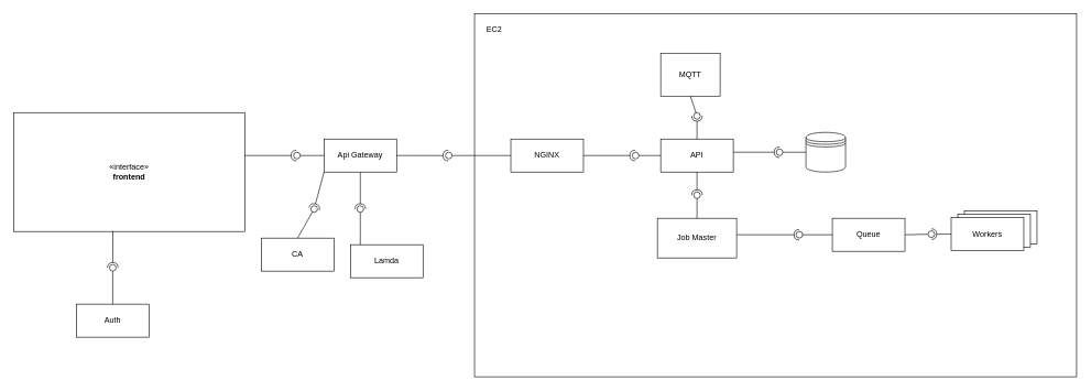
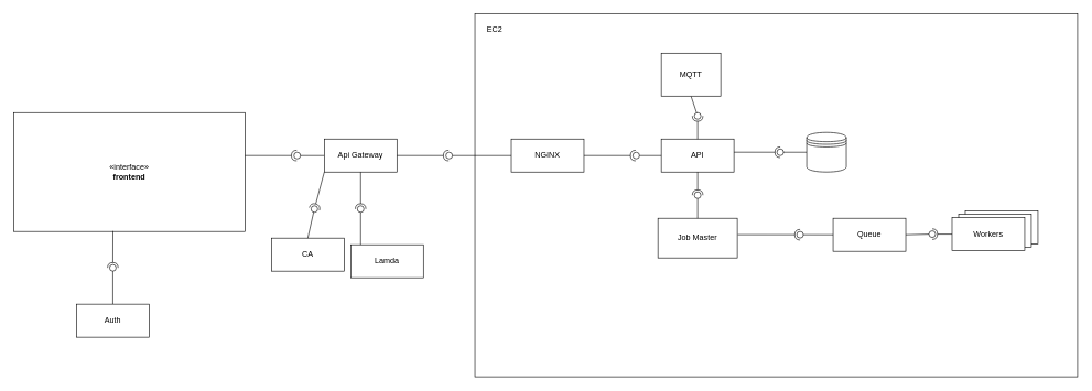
  <mxCell id="0" />
  <mxCell id="1" parent="0" />
  <mxCell id="2" value="«interface»&lt;br&gt;&lt;b&gt;frontend&lt;/b&gt;" style="html=1;whiteSpace=wrap;" vertex="1" parent="1"><mxGeometry x="20" y="170" width="350" height="180" as="geometry" /></mxCell>
  <mxCell id="3" value="" style="rounded=0;orthogonalLoop=1;jettySize=auto;html=1;endArrow=halfCircle;endFill=0;endSize=6;strokeWidth=1;sketch=0;exitX=0.429;exitY=0.996;exitDx=0;exitDy=0;exitPerimeter=0;" edge="1" target="5" parent="1" source="2"><mxGeometry relative="1" as="geometry"><mxPoint x="190" y="405" as="sourcePoint" /></mxGeometry></mxCell>
  <mxCell id="4" value="" style="rounded=0;orthogonalLoop=1;jettySize=auto;html=1;endArrow=oval;endFill=0;sketch=0;sourcePerimeterSpacing=0;targetPerimeterSpacing=0;endSize=10;exitX=0.5;exitY=0;exitDx=0;exitDy=0;" edge="1" target="5" parent="1" source="6"><mxGeometry relative="1" as="geometry"><mxPoint x="150" y="405" as="sourcePoint" /></mxGeometry></mxCell>
  <mxCell id="5" value="" style="ellipse;whiteSpace=wrap;html=1;align=center;aspect=fixed;fillColor=none;strokeColor=none;resizable=0;perimeter=centerPerimeter;rotatable=0;allowArrows=0;points=[];outlineConnect=1;" vertex="1" parent="1"><mxGeometry x="165" y="400" width="10" height="10" as="geometry" /></mxCell>
  <mxCell id="6" value="Auth" style="html=1;whiteSpace=wrap;" vertex="1" parent="1"><mxGeometry x="115" y="460" width="110" height="50" as="geometry" /></mxCell>
  <mxCell id="7" value="" style="rounded=0;orthogonalLoop=1;jettySize=auto;html=1;endArrow=halfCircle;endFill=0;endSize=6;strokeWidth=1;sketch=0;exitX=1.005;exitY=0.361;exitDx=0;exitDy=0;exitPerimeter=0;" edge="1" parent="1"><mxGeometry relative="1" as="geometry"><mxPoint x="370" y="234.98" as="sourcePoint" /><mxPoint x="448.25" y="235" as="targetPoint" /></mxGeometry></mxCell>
  <mxCell id="8" value="" style="rounded=0;orthogonalLoop=1;jettySize=auto;html=1;endArrow=oval;endFill=0;sketch=0;sourcePerimeterSpacing=0;targetPerimeterSpacing=0;endSize=10;" edge="1" target="9" parent="1"><mxGeometry relative="1" as="geometry"><mxPoint x="490" y="235" as="sourcePoint" /></mxGeometry></mxCell>
  <mxCell id="9" value="" style="ellipse;whiteSpace=wrap;html=1;align=center;aspect=fixed;fillColor=none;strokeColor=none;resizable=0;perimeter=centerPerimeter;rotatable=0;allowArrows=0;points=[];outlineConnect=1;" vertex="1" parent="1"><mxGeometry x="444" y="230" width="10" height="10" as="geometry" /></mxCell>
  <mxCell id="10" value="Api Gateway" style="html=1;whiteSpace=wrap;" vertex="1" parent="1"><mxGeometry x="490" y="210" width="110" height="50" as="geometry" /></mxCell>
  <mxCell id="11" value="" style="rounded=0;orthogonalLoop=1;jettySize=auto;html=1;endArrow=halfCircle;endFill=0;endSize=6;strokeWidth=1;sketch=0;exitX=0.429;exitY=0.996;exitDx=0;exitDy=0;exitPerimeter=0;" edge="1" parent="1" target="13"><mxGeometry relative="1" as="geometry"><mxPoint x="545" y="260" as="sourcePoint" /></mxGeometry></mxCell>
  <mxCell id="12" value="" style="rounded=0;orthogonalLoop=1;jettySize=auto;html=1;endArrow=oval;endFill=0;sketch=0;sourcePerimeterSpacing=0;targetPerimeterSpacing=0;endSize=10;exitX=0.5;exitY=0;exitDx=0;exitDy=0;" edge="1" parent="1" target="13"><mxGeometry relative="1" as="geometry"><mxPoint x="545" y="371" as="sourcePoint" /></mxGeometry></mxCell>
  <mxCell id="13" value="" style="ellipse;whiteSpace=wrap;html=1;align=center;aspect=fixed;fillColor=none;strokeColor=none;resizable=0;perimeter=centerPerimeter;rotatable=0;allowArrows=0;points=[];outlineConnect=1;" vertex="1" parent="1"><mxGeometry x="540" y="311" width="10" height="10" as="geometry" /></mxCell>
- <mxCell id="14" value="CA" style="html=1;whiteSpace=wrap;" vertex="1" parent="1"><mxGeometry x="395" y="360" width="110" height="50" as="geometry" /></mxCell>
+ <mxCell id="14" value="CA" style="html=1;whiteSpace=wrap;" vertex="1" parent="1"><mxGeometry x="410" y="360" width="110" height="50" as="geometry" /></mxCell>
  <mxCell id="15" value="" style="rounded=0;orthogonalLoop=1;jettySize=auto;html=1;endArrow=halfCircle;endFill=0;endSize=6;strokeWidth=1;sketch=0;exitX=0;exitY=1;exitDx=0;exitDy=0;entryX=0.597;entryY=-0.024;entryDx=0;entryDy=0;entryPerimeter=0;" edge="1" parent="1" target="17" source="10"><mxGeometry relative="1" as="geometry"><mxPoint x="625" y="259" as="sourcePoint" /><mxPoint x="460" y="310" as="targetPoint" /></mxGeometry></mxCell>
  <mxCell id="16" value="" style="rounded=0;orthogonalLoop=1;jettySize=auto;html=1;endArrow=oval;endFill=0;sketch=0;sourcePerimeterSpacing=0;targetPerimeterSpacing=0;endSize=10;exitX=0.5;exitY=0;exitDx=0;exitDy=0;" edge="1" parent="1" target="17" source="14"><mxGeometry relative="1" as="geometry"><mxPoint x="625" y="370" as="sourcePoint" /></mxGeometry></mxCell>
  <mxCell id="17" value="" style="ellipse;whiteSpace=wrap;html=1;align=center;aspect=fixed;fillColor=none;strokeColor=none;resizable=0;perimeter=centerPerimeter;rotatable=0;allowArrows=0;points=[];outlineConnect=1;" vertex="1" parent="1"><mxGeometry x="470" y="311" width="10" height="10" as="geometry" /></mxCell>
  <mxCell id="18" value="Lamda" style="html=1;whiteSpace=wrap;" vertex="1" parent="1"><mxGeometry x="530" y="370" width="110" height="50" as="geometry" /></mxCell>
  <mxCell id="19" value="" style="rounded=0;orthogonalLoop=1;jettySize=auto;html=1;endArrow=halfCircle;endFill=0;endSize=6;strokeWidth=1;sketch=0;exitX=1.005;exitY=0.361;exitDx=0;exitDy=0;exitPerimeter=0;" edge="1" parent="1"><mxGeometry relative="1" as="geometry"><mxPoint x="600" y="234.98" as="sourcePoint" /><mxPoint x="678.25" y="235" as="targetPoint" /></mxGeometry></mxCell>
  <mxCell id="20" value="" style="ellipse;whiteSpace=wrap;html=1;align=center;aspect=fixed;fillColor=none;strokeColor=none;resizable=0;perimeter=centerPerimeter;rotatable=0;allowArrows=0;points=[];outlineConnect=1;" vertex="1" parent="1"><mxGeometry x="674" y="230" width="10" height="10" as="geometry" /></mxCell>
  <mxCell id="21" value="" style="html=1;whiteSpace=wrap;" vertex="1" parent="1"><mxGeometry x="718" y="20" width="912" height="550" as="geometry" /></mxCell>
  <mxCell id="22" value="EC2" style="text;html=1;align=center;verticalAlign=middle;whiteSpace=wrap;rounded=0;" vertex="1" parent="1"><mxGeometry x="718" y="30" width="60" height="30" as="geometry" /></mxCell>
  <mxCell id="23" value="NGINX" style="html=1;whiteSpace=wrap;" vertex="1" parent="1"><mxGeometry x="773" y="210" width="110" height="50" as="geometry" /></mxCell>
  <mxCell id="24" value="" style="rounded=0;orthogonalLoop=1;jettySize=auto;html=1;endArrow=oval;endFill=0;sketch=0;sourcePerimeterSpacing=0;targetPerimeterSpacing=0;endSize=10;exitX=0;exitY=0.5;exitDx=0;exitDy=0;" edge="1" parent="1" target="20" source="23"><mxGeometry relative="1" as="geometry"><mxPoint x="720" y="235" as="sourcePoint" /></mxGeometry></mxCell>
  <mxCell id="25" value="" style="rounded=0;orthogonalLoop=1;jettySize=auto;html=1;endArrow=halfCircle;endFill=0;endSize=6;strokeWidth=1;sketch=0;exitX=1.005;exitY=0.361;exitDx=0;exitDy=0;exitPerimeter=0;" edge="1" parent="1"><mxGeometry relative="1" as="geometry"><mxPoint x="883" y="234.98" as="sourcePoint" /><mxPoint x="961.25" y="235" as="targetPoint" /></mxGeometry></mxCell>
  <mxCell id="26" value="" style="rounded=0;orthogonalLoop=1;jettySize=auto;html=1;endArrow=oval;endFill=0;sketch=0;sourcePerimeterSpacing=0;targetPerimeterSpacing=0;endSize=10;" edge="1" parent="1" target="27"><mxGeometry relative="1" as="geometry"><mxPoint x="1003" y="235" as="sourcePoint" /></mxGeometry></mxCell>
  <mxCell id="27" value="" style="ellipse;whiteSpace=wrap;html=1;align=center;aspect=fixed;fillColor=none;strokeColor=none;resizable=0;perimeter=centerPerimeter;rotatable=0;allowArrows=0;points=[];outlineConnect=1;" vertex="1" parent="1"><mxGeometry x="957" y="230" width="10" height="10" as="geometry" /></mxCell>
  <mxCell id="28" value="API" style="html=1;whiteSpace=wrap;" vertex="1" parent="1"><mxGeometry x="1000" y="210" width="110" height="50" as="geometry" /></mxCell>
  <mxCell id="29" value="" style="rounded=0;orthogonalLoop=1;jettySize=auto;html=1;endArrow=halfCircle;endFill=0;endSize=6;strokeWidth=1;sketch=0;exitX=0.5;exitY=0;exitDx=0;exitDy=0;" edge="1" target="31" parent="1" source="28"><mxGeometry relative="1" as="geometry"><mxPoint x="1075" y="175" as="sourcePoint" /></mxGeometry></mxCell>
  <mxCell id="30" value="" style="rounded=0;orthogonalLoop=1;jettySize=auto;html=1;endArrow=oval;endFill=0;sketch=0;sourcePerimeterSpacing=0;targetPerimeterSpacing=0;endSize=10;exitX=0.5;exitY=1;exitDx=0;exitDy=0;" edge="1" target="31" parent="1" source="32"><mxGeometry relative="1" as="geometry"><mxPoint x="1035" y="175" as="sourcePoint" /></mxGeometry></mxCell>
  <mxCell id="31" value="" style="ellipse;whiteSpace=wrap;html=1;align=center;aspect=fixed;fillColor=none;strokeColor=none;resizable=0;perimeter=centerPerimeter;rotatable=0;allowArrows=0;points=[];outlineConnect=1;" vertex="1" parent="1"><mxGeometry x="1050" y="170" width="10" height="10" as="geometry" /></mxCell>
  <mxCell id="32" value="MQTT" style="html=1;whiteSpace=wrap;" vertex="1" parent="1"><mxGeometry x="1000" y="80" width="90" height="65" as="geometry" /></mxCell>
  <mxCell id="33" value="" style="rounded=0;orthogonalLoop=1;jettySize=auto;html=1;endArrow=halfCircle;endFill=0;endSize=6;strokeWidth=1;sketch=0;exitX=1;exitY=0.399;exitDx=0;exitDy=0;exitPerimeter=0;" edge="1" parent="1" source="28"><mxGeometry relative="1" as="geometry"><mxPoint x="1200" y="215" as="sourcePoint" /><mxPoint x="1180" y="230" as="targetPoint" /></mxGeometry></mxCell>
  <mxCell id="34" value="" style="rounded=0;orthogonalLoop=1;jettySize=auto;html=1;endArrow=oval;endFill=0;sketch=0;sourcePerimeterSpacing=0;targetPerimeterSpacing=0;endSize=10;exitX=0;exitY=0.5;exitDx=0;exitDy=0;" edge="1" parent="1" source="36"><mxGeometry relative="1" as="geometry"><mxPoint x="1160" y="215" as="sourcePoint" /><mxPoint x="1180" y="230" as="targetPoint" /></mxGeometry></mxCell>
  <mxCell id="35" value="" style="ellipse;whiteSpace=wrap;html=1;align=center;aspect=fixed;fillColor=none;strokeColor=none;resizable=0;perimeter=centerPerimeter;rotatable=0;allowArrows=0;points=[];outlineConnect=1;" vertex="1" parent="1"><mxGeometry x="1175" y="210" width="10" height="10" as="geometry" /></mxCell>
  <mxCell id="36" value="" style="shape=datastore;whiteSpace=wrap;html=1;" vertex="1" parent="1"><mxGeometry x="1220" y="200" width="60" height="60" as="geometry" /></mxCell>
  <mxCell id="37" value="Job Master" style="rounded=0;whiteSpace=wrap;html=1;" vertex="1" parent="1"><mxGeometry x="995" y="330" width="120" height="60" as="geometry" /></mxCell>
  <mxCell id="38" value="" style="rounded=0;orthogonalLoop=1;jettySize=auto;html=1;endArrow=halfCircle;endFill=0;endSize=6;strokeWidth=1;sketch=0;exitX=0.5;exitY=1;exitDx=0;exitDy=0;" edge="1" target="40" parent="1" source="28"><mxGeometry relative="1" as="geometry"><mxPoint x="1070" y="295" as="sourcePoint" /></mxGeometry></mxCell>
  <mxCell id="39" value="" style="rounded=0;orthogonalLoop=1;jettySize=auto;html=1;endArrow=oval;endFill=0;sketch=0;sourcePerimeterSpacing=0;targetPerimeterSpacing=0;endSize=10;entryX=0.878;entryY=0.544;entryDx=0;entryDy=0;entryPerimeter=0;exitX=0.5;exitY=0;exitDx=0;exitDy=0;" edge="1" target="40" parent="1" source="37"><mxGeometry relative="1" as="geometry"><mxPoint x="1030" y="295" as="sourcePoint" /></mxGeometry></mxCell>
  <mxCell id="40" value="" style="ellipse;whiteSpace=wrap;html=1;align=center;aspect=fixed;fillColor=none;strokeColor=none;resizable=0;perimeter=centerPerimeter;rotatable=0;allowArrows=0;points=[];outlineConnect=1;" vertex="1" parent="1"><mxGeometry x="1050" y="290" width="10" height="10" as="geometry" /></mxCell>
  <mxCell id="41" value="Queue" style="html=1;whiteSpace=wrap;" vertex="1" parent="1"><mxGeometry x="1260" y="330" width="110" height="50" as="geometry" /></mxCell>
  <mxCell id="42" value="" style="rounded=0;orthogonalLoop=1;jettySize=auto;html=1;endArrow=halfCircle;endFill=0;endSize=6;strokeWidth=1;sketch=0;exitX=1.006;exitY=0.415;exitDx=0;exitDy=0;exitPerimeter=0;" edge="1" parent="1" source="37"><mxGeometry relative="1" as="geometry"><mxPoint x="1140" y="354.93" as="sourcePoint" /><mxPoint x="1210" y="354.93" as="targetPoint" /></mxGeometry></mxCell>
  <mxCell id="43" value="" style="rounded=0;orthogonalLoop=1;jettySize=auto;html=1;endArrow=oval;endFill=0;sketch=0;sourcePerimeterSpacing=0;targetPerimeterSpacing=0;endSize=10;exitX=0;exitY=0.5;exitDx=0;exitDy=0;" edge="1" parent="1" source="41"><mxGeometry relative="1" as="geometry"><mxPoint x="1250" y="354.93" as="sourcePoint" /><mxPoint x="1210" y="354.93" as="targetPoint" /></mxGeometry></mxCell>
  <mxCell id="44" value="Queue" style="html=1;whiteSpace=wrap;" vertex="1" parent="1"><mxGeometry x="1460" y="319" width="110" height="50" as="geometry" /></mxCell>
  <mxCell id="45" value="Queue" style="html=1;whiteSpace=wrap;" vertex="1" parent="1"><mxGeometry x="1450" y="324" width="110" height="50" as="geometry" /></mxCell>
  <mxCell id="46" value="Workers" style="html=1;whiteSpace=wrap;" vertex="1" parent="1"><mxGeometry x="1440" y="329" width="110" height="50" as="geometry" /></mxCell>
  <mxCell id="47" value="" style="rounded=0;orthogonalLoop=1;jettySize=auto;html=1;endArrow=halfCircle;endFill=0;endSize=6;strokeWidth=1;sketch=0;exitX=0;exitY=0.5;exitDx=0;exitDy=0;" edge="1" target="49" parent="1" source="46"><mxGeometry relative="1" as="geometry"><mxPoint x="1430" y="354" as="sourcePoint" /></mxGeometry></mxCell>
  <mxCell id="48" value="" style="rounded=0;orthogonalLoop=1;jettySize=auto;html=1;endArrow=oval;endFill=0;sketch=0;sourcePerimeterSpacing=0;targetPerimeterSpacing=0;endSize=10;exitX=1;exitY=0.5;exitDx=0;exitDy=0;" edge="1" target="49" parent="1" source="41"><mxGeometry relative="1" as="geometry"><mxPoint x="1390" y="354" as="sourcePoint" /></mxGeometry></mxCell>
  <mxCell id="49" value="" style="ellipse;whiteSpace=wrap;html=1;align=center;aspect=fixed;fillColor=none;strokeColor=none;resizable=0;perimeter=centerPerimeter;rotatable=0;allowArrows=0;points=[];outlineConnect=1;" vertex="1" parent="1"><mxGeometry x="1405" y="349" width="10" height="10" as="geometry" /></mxCell>
